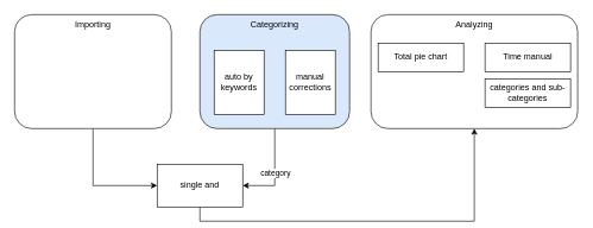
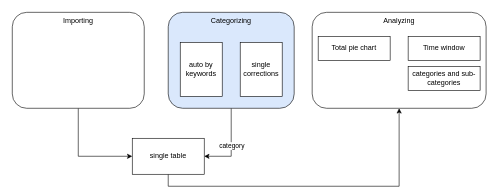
  <mxCell id="0" />
  <mxCell id="1" parent="0" />
  <mxCell id="2" style="edgeStyle=orthogonalEdgeStyle;rounded=0;orthogonalLoop=1;jettySize=auto;html=1;entryX=1;entryY=0.5;entryDx=0;entryDy=0;" edge="1" parent="1" source="4" target="9"><mxGeometry relative="1" as="geometry" /></mxCell>
  <mxCell id="3" value="category" style="edgeLabel;html=1;align=center;verticalAlign=middle;resizable=0;points=[];" vertex="1" connectable="0" parent="2"><mxGeometry x="-0.05" y="4" relative="1" as="geometry"><mxPoint x="-4" y="3" as="offset" /></mxGeometry></mxCell>
  <mxCell id="4" value="Categorizing" style="rounded=1;whiteSpace=wrap;html=1;verticalAlign=top;fillColor=#dae8fc;" vertex="1" parent="1"><mxGeometry x="280" y="20" width="210" height="160" as="geometry" /></mxCell>
  <mxCell id="5" value="Analyzing" style="rounded=1;whiteSpace=wrap;html=1;verticalAlign=top;" vertex="1" parent="1"><mxGeometry x="520" y="20" width="290" height="160" as="geometry" /></mxCell>
  <mxCell id="6" style="edgeStyle=orthogonalEdgeStyle;rounded=0;orthogonalLoop=1;jettySize=auto;html=1;entryX=0;entryY=0.5;entryDx=0;entryDy=0;" edge="1" parent="1" source="7" target="9"><mxGeometry relative="1" as="geometry" /></mxCell>
  <mxCell id="7" value="Importing" style="rounded=1;whiteSpace=wrap;html=1;verticalAlign=top;" vertex="1" parent="1"><mxGeometry x="20" y="20" width="220" height="160" as="geometry" /></mxCell>
  <mxCell id="8" style="edgeStyle=orthogonalEdgeStyle;rounded=0;orthogonalLoop=1;jettySize=auto;html=1;entryX=0.5;entryY=1;entryDx=0;entryDy=0;exitX=0.5;exitY=1;exitDx=0;exitDy=0;" edge="1" parent="1" source="9" target="5"><mxGeometry relative="1" as="geometry" /></mxCell>
- <mxCell id="9" value="single and" style="rounded=0;whiteSpace=wrap;html=1;" vertex="1" parent="1"><mxGeometry x="220" y="230" width="120" height="60" as="geometry" /></mxCell>
+ <mxCell id="9" value="single table" style="rounded=0;whiteSpace=wrap;html=1;" vertex="1" parent="1"><mxGeometry x="220" y="230" width="120" height="60" as="geometry" /></mxCell>
  <mxCell id="10" value="auto by keywords" style="rounded=0;whiteSpace=wrap;html=1;" vertex="1" parent="1"><mxGeometry x="300" y="70" width="70" height="90" as="geometry" /></mxCell>
- <mxCell id="11" value="manual corrections" style="rounded=0;whiteSpace=wrap;html=1;" vertex="1" parent="1"><mxGeometry x="400" y="70" width="70" height="90" as="geometry" /></mxCell>
+ <mxCell id="11" value="single corrections" style="rounded=0;whiteSpace=wrap;html=1;" vertex="1" parent="1"><mxGeometry x="400" y="70" width="70" height="90" as="geometry" /></mxCell>
  <mxCell id="12" value="Total pie chart" style="rounded=0;whiteSpace=wrap;html=1;" vertex="1" parent="1"><mxGeometry x="530" y="60" width="120" height="40" as="geometry" /></mxCell>
- <mxCell id="13" value="Time manual" style="rounded=0;whiteSpace=wrap;html=1;" vertex="1" parent="1"><mxGeometry x="680" y="60" width="120" height="40" as="geometry" /></mxCell>
+ <mxCell id="13" value="Time window" style="rounded=0;whiteSpace=wrap;html=1;" vertex="1" parent="1"><mxGeometry x="680" y="60" width="120" height="40" as="geometry" /></mxCell>
  <mxCell id="14" value="categories and sub-categories" style="rounded=0;whiteSpace=wrap;html=1;" vertex="1" parent="1"><mxGeometry x="680" y="110" width="120" height="40" as="geometry" /></mxCell>
